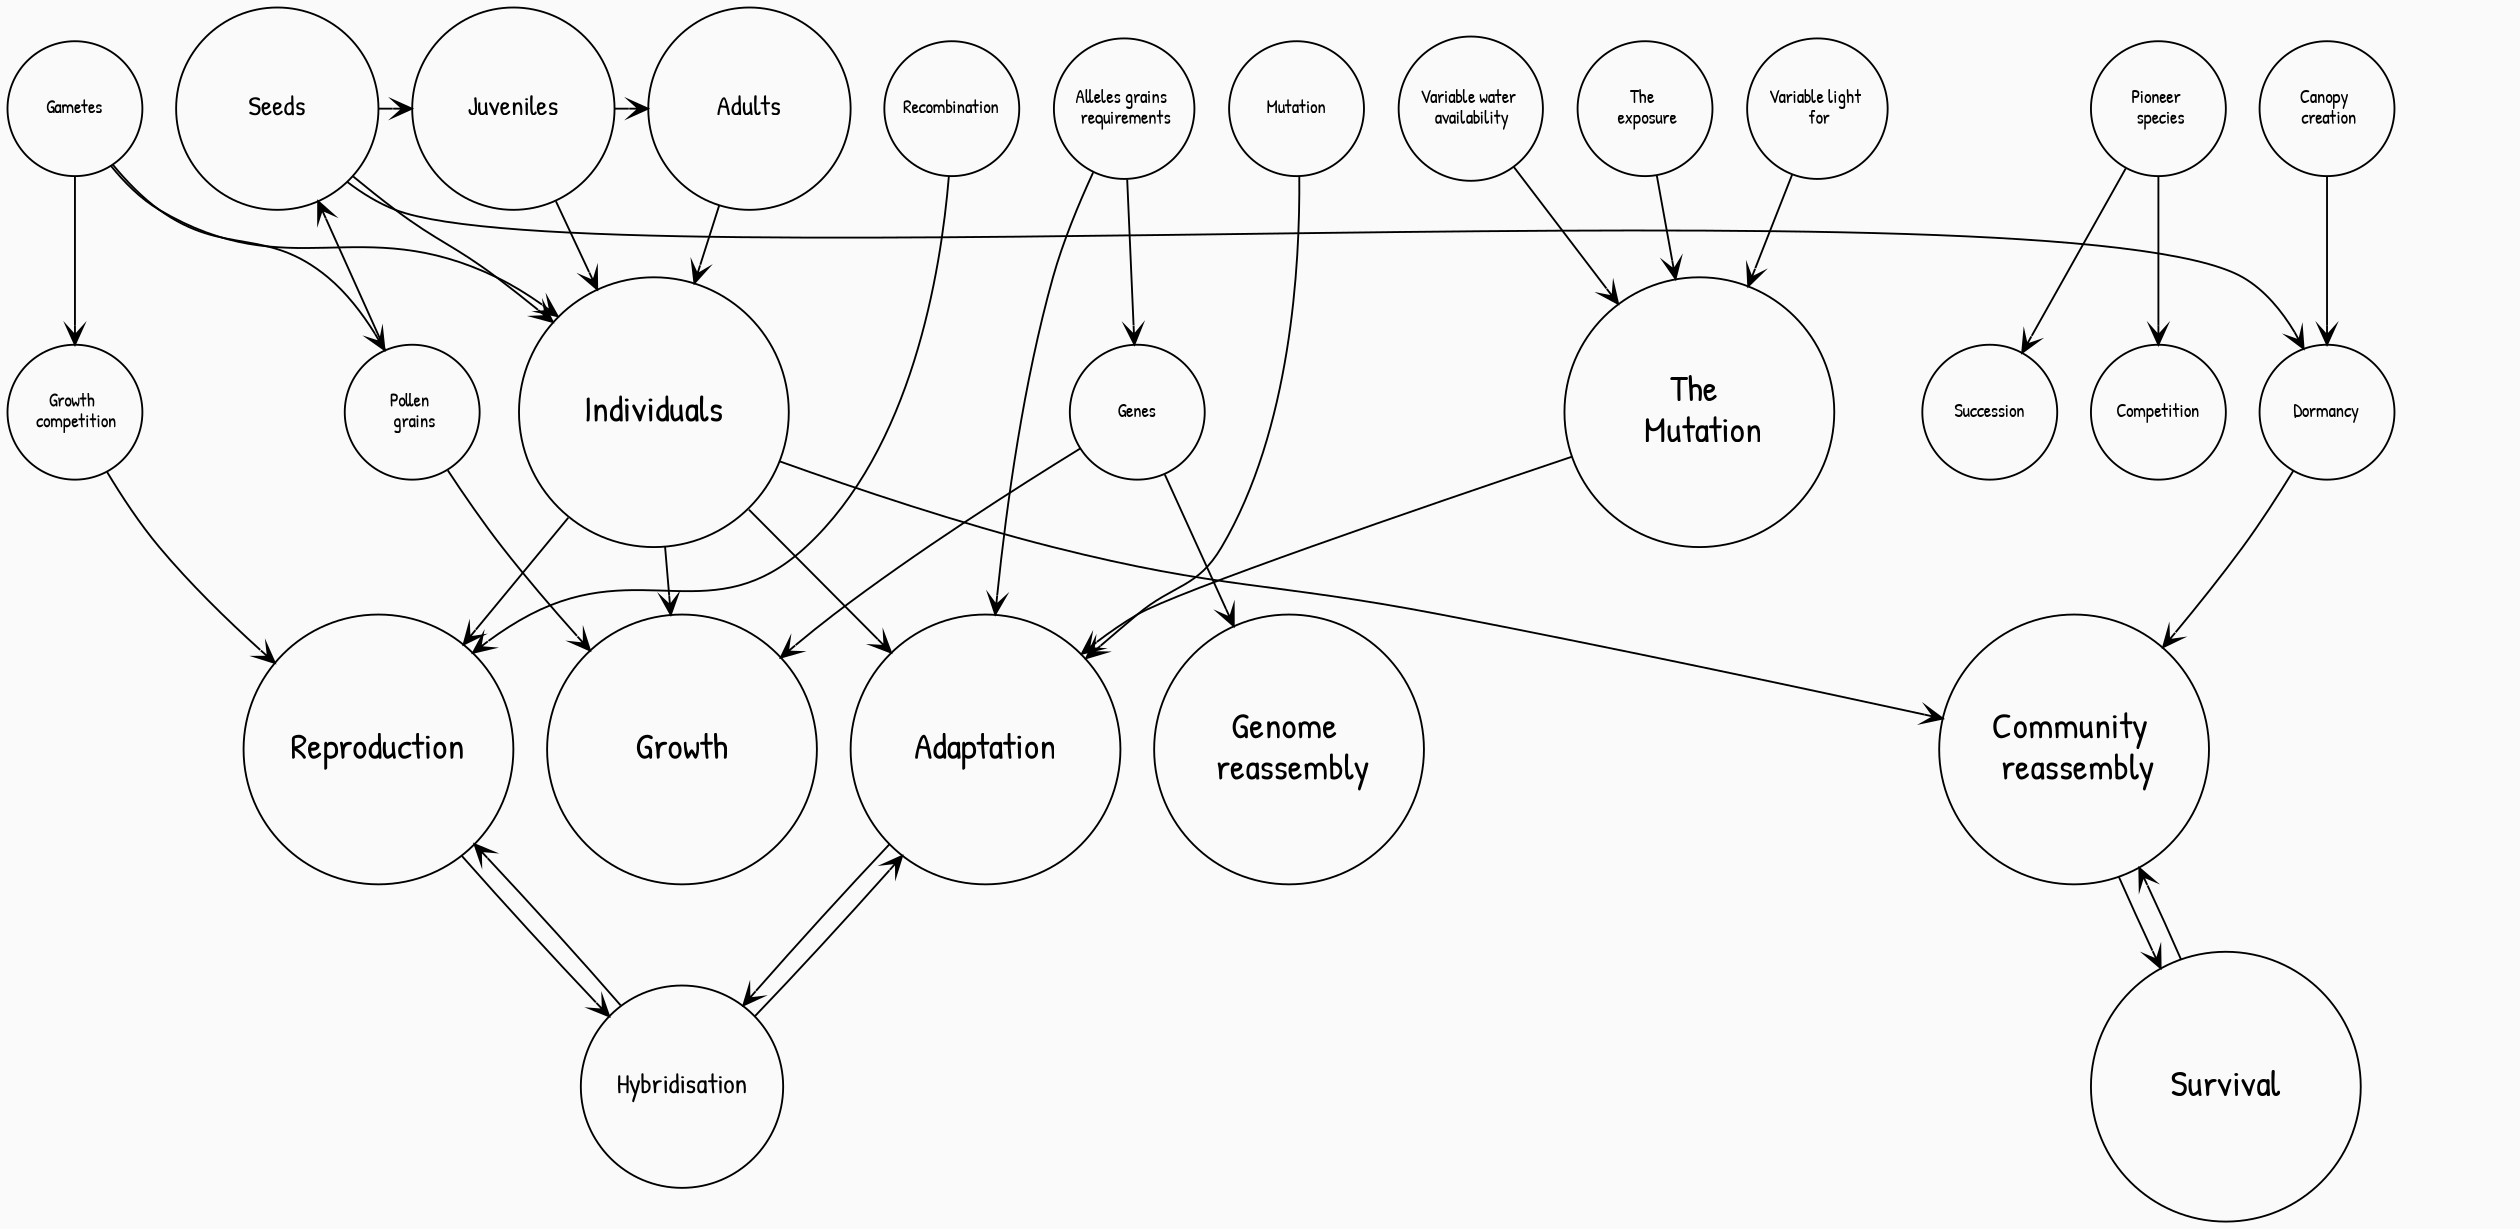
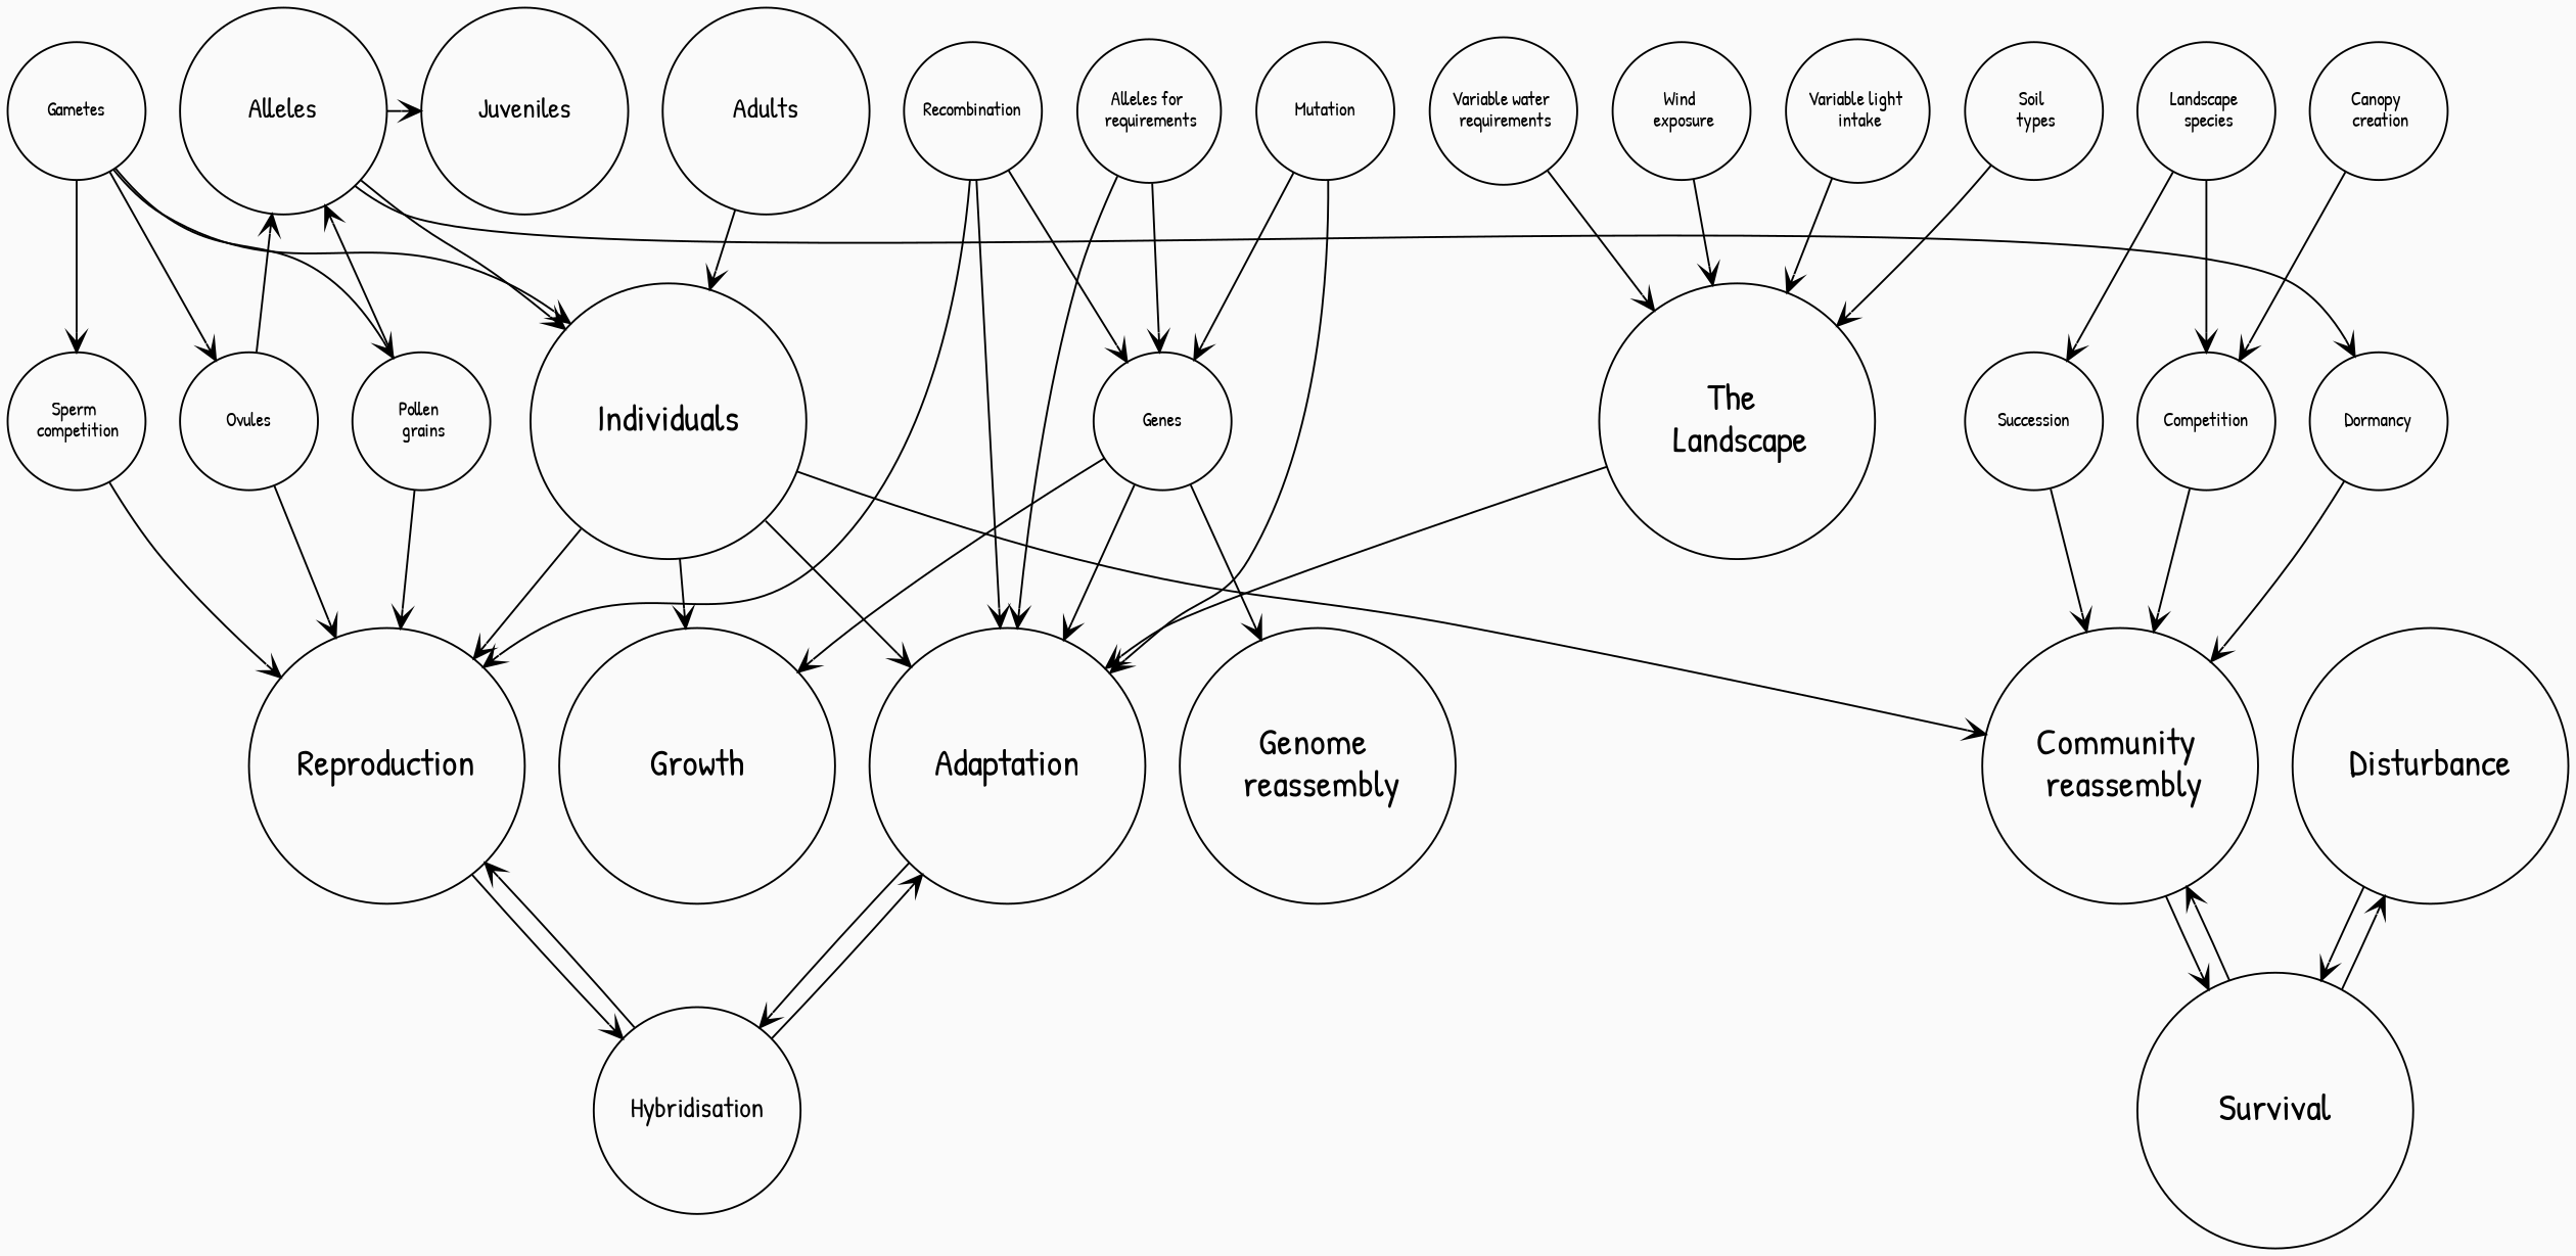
  graph {
    bgcolor="#fafafa"
    fontname="Patrick Hand"
    fontsize=10
    rankdir=TB
    node [fontname="Patrick Hand" fontsize=10 shape=circle]
    edge [arrowhead=vee color=black dir=forward fontname="Patrick Hand"]
    n1 [fontsize=20 height=2 label=Individuals]
    n2 [fontsize=20 height=2 label=Growth]
    n3 [fontsize=20 height=2 label=Adaptation]
    n4 [fontsize=20 height=2 label=Reproduction]
    n5 [fontsize=20 height=2 label="Community \n reassembly"]
    n6 [fontsize=15 height=1.5 label=Hybridisation]
    n7 [fontsize=20 height=2 label=Survival]
+   n8 [fontsize=20 height=2 label=Disturbance]
    n9 [fontsize=20 height=2 label="Genome \n reassembly"]
-   n10 [fontsize=20 height=2 label="The \n Mutation"]
-   n11 [fontsize=15 height=1.5 label=Seeds]
+   n10 [fontsize=20 height=2 label="The \n Landscape"]
+   n11 [fontsize=15 height=1.5 label=Alleles]
    n12 [fontsize=15 height=1.5 label=Juveniles]
    n13 [height=1 label=Dormancy]
    n14 [fontsize=15 height=1.5 label=Adults]
    n15 [height=1 label=Succession]
    n16 [height=1 label=Competition]
-   n17 [height=1 label="Pioneer \n species"]
+   n17 [height=1 label="Landscape \n species"]
    n18 [height=1 label="Canopy \n creation"]
    n19 [height=1 label=Gametes]
    n20 [height=1 label="Pollen \n grains"]
-   n21 [height=1 label="Growth \n competition"]
+   n21 [height=1 label="Sperm \n competition"]
+   n22 [height=1 label=Ovules]
    n23 [height=1 label=Recombination]
    n24 [height=1 label=Genes]
    n25 [height=1 label=Mutation]
-   n26 [height=1 label="Alleles grains \n requirements"]
-   n27 [height=1 label="Variable light \n for"]
-   n29 [height=1 label="Variable water \n availability"]
-   n30 [height=1 label="The \n exposure"]
+   n26 [height=1 label="Alleles for \n requirements"]
+   n27 [height=1 label="Variable light \n intake"]
+   n28 [height=1 label="Soil \n types"]
+   n29 [height=1 label="Variable water \n requirements"]
+   n30 [height=1 label="Wind \n exposure"]
    n1 -- n2
    n1 -- n3
    n1 -- n4
    n1 -- n5
    n3 -- n6
    n4 -- n6
    n5 -- n7
    n6 -- n3 [constraint=false]
    n6 -- n4 [constraint=false]
    n7 -- n5 [constraint=false]
+   n7 -- n8 [constraint=false]
+   n8 -- n7
    n10 -- n3 [constraint=false]
    n11 -- n1
    n11 -- n12 [constraint=false]
    n11 -- n13 [constraint=false]
-   n12 -- n1
-   n12 -- n14 [constraint=false]
    n13 -- n5
    n14 -- n1
+   n15 -- n5
+   n16 -- n5
    n17 -- n15
    n17 -- n16
-   n18 -- n13
+   n18 -- n16
    n19 -- n1
    n19 -- n20
    n19 -- n21
-   n20 -- n2
+   n19 -- n22
+   n20 -- n4
    n20 -- n11 [constraint=false]
    n21 -- n4
+   n22 -- n4
+   n22 -- n11 [constraint=false]
+   n23 -- n3
    n23 -- n4
+   n23 -- n24
    n24 -- n2
+   n24 -- n3
    n24 -- n9
    n25 -- n3
+   n25 -- n24
    n26 -- n3
    n26 -- n24
    n27 -- n10
+   n28 -- n10
    n29 -- n10
    n30 -- n10
  }
